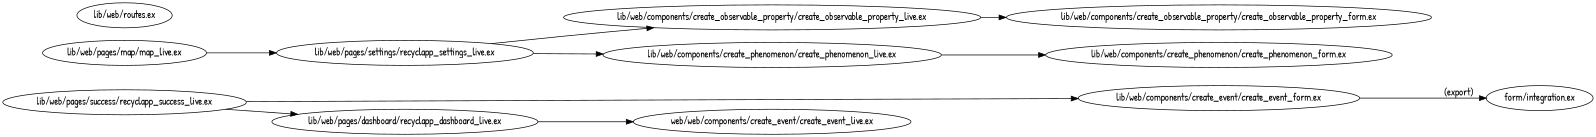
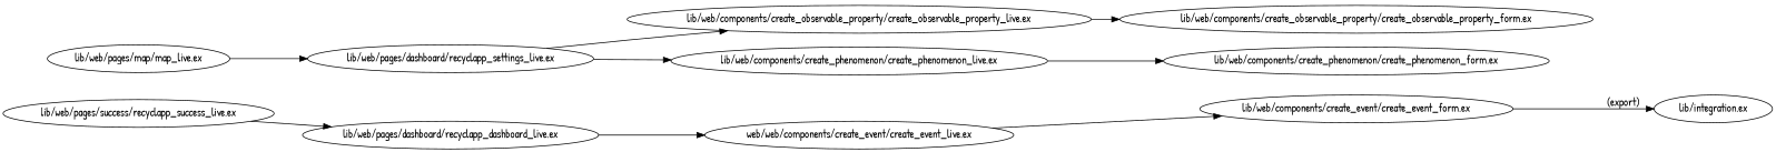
  digraph {
    fontname="Patrick Hand"
    rankdir=LR
    node [fontname="Patrick Hand"]
    edge [fontname="Patrick Hand"]
    "lib/web/components/create_event/create_event_form.ex"
-   "lib/integration.ex" [label="form/integration.ex"]
+   "lib/integration.ex"
    n3 [label="web/web/components/create_event/create_event_live.ex"]
    "lib/web/components/create_observable_property/create_observable_property_live.ex"
    "lib/web/components/create_observable_property/create_observable_property_form.ex"
    "lib/web/components/create_phenomenon/create_phenomenon_live.ex"
    "lib/web/components/create_phenomenon/create_phenomenon_form.ex"
    "lib/web/pages/dashboard/recyclapp_dashboard_live.ex"
-   "lib/web/pages/settings/recyclapp_settings_live.ex"
+   "lib/web/pages/settings/recyclapp_settings_live.ex" [label="lib/web/pages/dashboard/recyclapp_settings_live.ex"]
    "lib/web/pages/map/map_live.ex"
    "lib/web/pages/success/recyclapp_success_live.ex"
-   "lib/web/routes.ex"
    "lib/web/components/create_event/create_event_form.ex" -> "lib/integration.ex" [label="(export)"]
-   "lib/web/pages/success/recyclapp_success_live.ex" -> "lib/web/components/create_event/create_event_form.ex"
+   n3 -> "lib/web/components/create_event/create_event_form.ex"
    "lib/web/components/create_observable_property/create_observable_property_live.ex" -> "lib/web/components/create_observable_property/create_observable_property_form.ex"
    "lib/web/components/create_phenomenon/create_phenomenon_live.ex" -> "lib/web/components/create_phenomenon/create_phenomenon_form.ex"
    "lib/web/pages/dashboard/recyclapp_dashboard_live.ex" -> n3
    "lib/web/pages/settings/recyclapp_settings_live.ex" -> "lib/web/components/create_observable_property/create_observable_property_live.ex"
    "lib/web/pages/settings/recyclapp_settings_live.ex" -> "lib/web/components/create_phenomenon/create_phenomenon_live.ex"
    "lib/web/pages/map/map_live.ex" -> "lib/web/pages/settings/recyclapp_settings_live.ex"
    "lib/web/pages/success/recyclapp_success_live.ex" -> "lib/web/pages/dashboard/recyclapp_dashboard_live.ex"
  }
